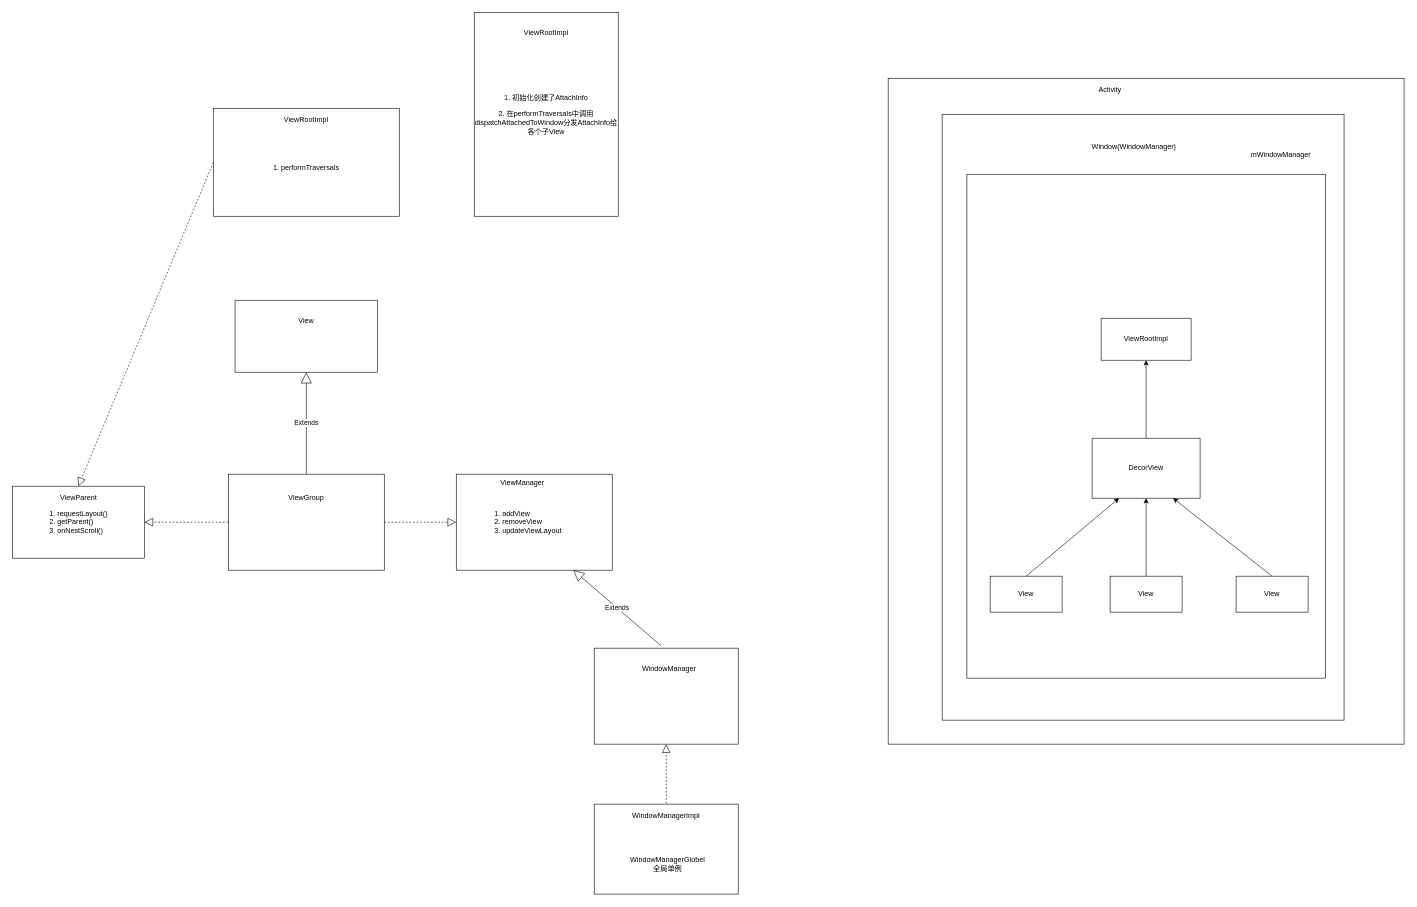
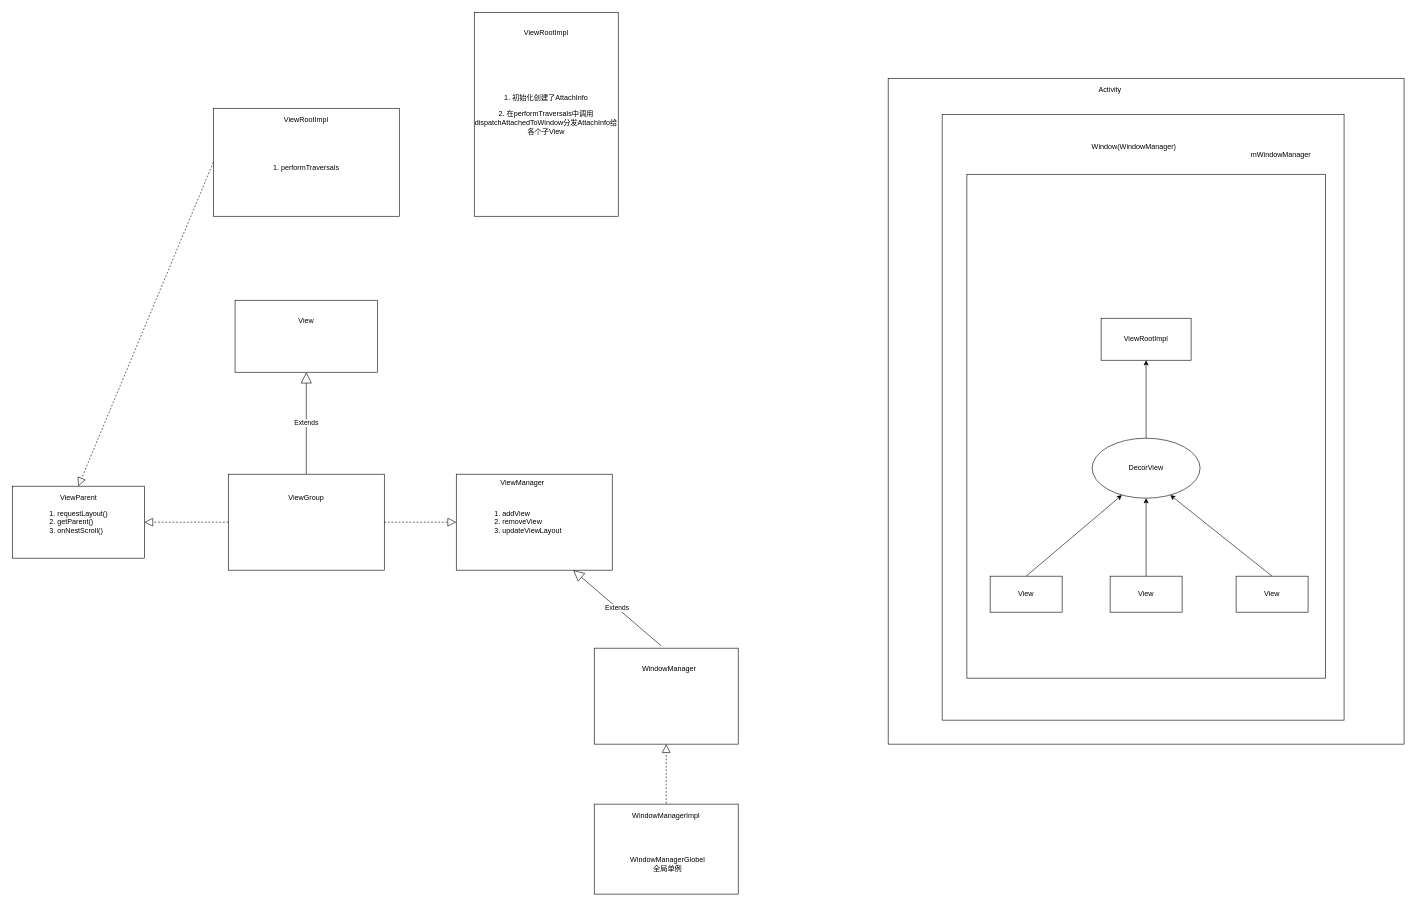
  <mxCell id="0" />
  <mxCell id="1" parent="0" />
  <mxCell id="2" value="" style="rounded=0;whiteSpace=wrap;html=1;" vertex="1" parent="1"><mxGeometry x="1480" y="130" width="860" height="1110" as="geometry" /></mxCell>
  <mxCell id="3" value="" style="rounded=0;whiteSpace=wrap;html=1;" vertex="1" parent="1"><mxGeometry x="1570" y="190" width="670" height="1010" as="geometry" /></mxCell>
  <mxCell id="4" value="" style="rounded=0;whiteSpace=wrap;html=1;" vertex="1" parent="1"><mxGeometry x="1611.25" y="290" width="597.5" height="840" as="geometry" /></mxCell>
  <mxCell id="5" value="" style="whiteSpace=wrap;html=1;" vertex="1" parent="1"><mxGeometry x="391.25" y="500" width="237.5" height="120" as="geometry" /></mxCell>
  <mxCell id="6" value="View" style="text;html=1;strokeColor=none;fillColor=none;align=center;verticalAlign=middle;whiteSpace=wrap;rounded=0;" vertex="1" parent="1"><mxGeometry x="440" y="510" width="140" height="50" as="geometry" /></mxCell>
  <mxCell id="7" value="" style="whiteSpace=wrap;html=1;" vertex="1" parent="1"><mxGeometry x="380" y="790" width="260" height="160" as="geometry" /></mxCell>
  <mxCell id="8" value="ViewGroup" style="text;html=1;strokeColor=none;fillColor=none;align=center;verticalAlign=middle;whiteSpace=wrap;rounded=0;" vertex="1" parent="1"><mxGeometry x="460" y="810" width="100" height="40" as="geometry" /></mxCell>
  <mxCell id="9" value="Extends" style="endArrow=block;endSize=16;endFill=0;html=1;exitX=0.5;exitY=0;exitDx=0;exitDy=0;entryX=0.5;entryY=1;entryDx=0;entryDy=0;" edge="1" parent="1" source="7" target="5"><mxGeometry width="160" relative="1" as="geometry"><mxPoint x="500" y="720" as="sourcePoint" /><mxPoint x="660" y="720" as="targetPoint" /></mxGeometry></mxCell>
  <mxCell id="10" value="" style="rounded=0;whiteSpace=wrap;html=1;" vertex="1" parent="1"><mxGeometry x="20" y="810" width="220" height="120" as="geometry" /></mxCell>
  <mxCell id="11" value="ViewParent" style="text;html=1;strokeColor=none;fillColor=none;align=center;verticalAlign=middle;whiteSpace=wrap;rounded=0;" vertex="1" parent="1"><mxGeometry x="82.5" y="810" width="95" height="40" as="geometry" /></mxCell>
  <mxCell id="12" value="" style="rounded=0;whiteSpace=wrap;html=1;" vertex="1" parent="1"><mxGeometry x="760" y="790" width="260" height="160" as="geometry" /></mxCell>
  <mxCell id="13" value="ViewManager" style="text;html=1;strokeColor=none;fillColor=none;align=center;verticalAlign=middle;whiteSpace=wrap;rounded=0;" vertex="1" parent="1"><mxGeometry x="821.5" y="790" width="97" height="30" as="geometry" /></mxCell>
  <mxCell id="14" value="" style="endArrow=block;dashed=1;endFill=0;endSize=12;html=1;exitX=1;exitY=0.5;exitDx=0;exitDy=0;" edge="1" parent="1" source="7" target="12"><mxGeometry width="160" relative="1" as="geometry"><mxPoint x="660" y="860" as="sourcePoint" /><mxPoint x="820" y="860" as="targetPoint" /></mxGeometry></mxCell>
  <mxCell id="15" value="" style="endArrow=block;dashed=1;endFill=0;endSize=12;html=1;exitX=0;exitY=0.5;exitDx=0;exitDy=0;entryX=1;entryY=0.5;entryDx=0;entryDy=0;" edge="1" parent="1" source="7" target="10"><mxGeometry width="160" relative="1" as="geometry"><mxPoint x="680" y="730" as="sourcePoint" /><mxPoint x="840" y="730" as="targetPoint" /></mxGeometry></mxCell>
  <mxCell id="16" value="1. addView&lt;br&gt;2. removeView&lt;br&gt;3. updateViewLayout" style="text;html=1;strokeColor=none;fillColor=none;align=left;verticalAlign=middle;whiteSpace=wrap;rounded=0;" vertex="1" parent="1"><mxGeometry x="821.5" y="840" width="150" height="60" as="geometry" /></mxCell>
  <mxCell id="17" value="" style="rounded=0;whiteSpace=wrap;html=1;" vertex="1" parent="1"><mxGeometry x="355" y="180" width="310" height="180" as="geometry" /></mxCell>
  <mxCell id="18" value="ViewRootImpl" style="text;html=1;strokeColor=none;fillColor=none;align=center;verticalAlign=middle;whiteSpace=wrap;rounded=0;" vertex="1" parent="1"><mxGeometry x="455" y="180" width="110" height="40" as="geometry" /></mxCell>
  <mxCell id="19" value="" style="endArrow=block;dashed=1;endFill=0;endSize=12;html=1;exitX=0;exitY=0.5;exitDx=0;exitDy=0;entryX=0.5;entryY=0;entryDx=0;entryDy=0;" edge="1" parent="1" source="17" target="11"><mxGeometry width="160" relative="1" as="geometry"><mxPoint x="170" y="270" as="sourcePoint" /><mxPoint x="330" y="270" as="targetPoint" /></mxGeometry></mxCell>
  <mxCell id="20" value="1. requestLayout()&lt;br&gt;2. getParent()&lt;br&gt;3. onNestScroll()" style="text;html=1;strokeColor=none;fillColor=none;align=left;verticalAlign=middle;whiteSpace=wrap;rounded=0;" vertex="1" parent="1"><mxGeometry x="80" y="840" width="130" height="60" as="geometry" /></mxCell>
  <mxCell id="21" value="1. performTraversals" style="text;html=1;strokeColor=none;fillColor=none;align=center;verticalAlign=middle;whiteSpace=wrap;rounded=0;" vertex="1" parent="1"><mxGeometry x="415" y="220" width="190" height="120" as="geometry" /></mxCell>
  <mxCell id="22" value="1. 初始化创建了AttachInfo&lt;br&gt;&lt;br&gt;2. 在performTraversals中调用dispatchAttachedToWindow分发AttachInfo给各个子View" style="rounded=0;whiteSpace=wrap;html=1;" vertex="1" parent="1"><mxGeometry x="790" y="20" width="240" height="340" as="geometry" /></mxCell>
  <mxCell id="23" value="ViewRootImpl" style="text;html=1;strokeColor=none;fillColor=none;align=center;verticalAlign=middle;whiteSpace=wrap;rounded=0;" vertex="1" parent="1"><mxGeometry x="865" y="30" width="90" height="50" as="geometry" /></mxCell>
  <mxCell id="24" value="" style="rounded=0;whiteSpace=wrap;html=1;" vertex="1" parent="1"><mxGeometry x="990" y="1080" width="240" height="160" as="geometry" /></mxCell>
  <mxCell id="25" value="WindowManager" style="text;html=1;strokeColor=none;fillColor=none;align=center;verticalAlign=middle;whiteSpace=wrap;rounded=0;" vertex="1" parent="1"><mxGeometry x="1030" y="1100" width="170" height="30" as="geometry" /></mxCell>
  <mxCell id="26" value="Extends" style="endArrow=block;endSize=16;endFill=0;html=1;exitX=0.464;exitY=-0.025;exitDx=0;exitDy=0;exitPerimeter=0;entryX=0.75;entryY=1;entryDx=0;entryDy=0;" edge="1" parent="1" source="24" target="12"><mxGeometry width="160" relative="1" as="geometry"><mxPoint x="1080" y="1000" as="sourcePoint" /><mxPoint x="1240" y="1000" as="targetPoint" /></mxGeometry></mxCell>
  <mxCell id="27" value="" style="rounded=0;whiteSpace=wrap;html=1;" vertex="1" parent="1"><mxGeometry x="990" y="1340" width="240" height="150" as="geometry" /></mxCell>
  <mxCell id="28" value="WindowManagerImpl" style="text;html=1;strokeColor=none;fillColor=none;align=center;verticalAlign=middle;whiteSpace=wrap;rounded=0;" vertex="1" parent="1"><mxGeometry x="1055" y="1340" width="110" height="40" as="geometry" /></mxCell>
  <mxCell id="29" value="" style="endArrow=block;dashed=1;endFill=0;endSize=12;html=1;entryX=0.5;entryY=1;entryDx=0;entryDy=0;" edge="1" parent="1" target="24"><mxGeometry width="160" relative="1" as="geometry"><mxPoint x="1110" y="1339" as="sourcePoint" /><mxPoint x="1290" y="1290" as="targetPoint" /></mxGeometry></mxCell>
  <mxCell id="30" value="WindowManagerGlobel 全局单例" style="text;html=1;strokeColor=none;fillColor=none;align=center;verticalAlign=middle;whiteSpace=wrap;rounded=0;" vertex="1" parent="1"><mxGeometry x="1055" y="1420" width="115" height="40" as="geometry" /></mxCell>
- <mxCell id="31" value="DecorView" style="rounded=0;whiteSpace=wrap;html=1;" vertex="1" parent="1"><mxGeometry x="1820" y="730" width="180" height="100" as="geometry" /></mxCell>
+ <mxCell id="31" value="DecorView" style="ellipse;whiteSpace=wrap;html=1;" vertex="1" parent="1"><mxGeometry x="1820" y="730" width="180" height="100" as="geometry" /></mxCell>
  <mxCell id="32" value="View" style="whiteSpace=wrap;html=1;" vertex="1" parent="1"><mxGeometry x="1850" y="960" width="120" height="60" as="geometry" /></mxCell>
  <mxCell id="33" value="View" style="whiteSpace=wrap;html=1;" vertex="1" parent="1"><mxGeometry x="2060" y="960" width="120" height="60" as="geometry" /></mxCell>
  <mxCell id="34" value="" style="endArrow=classic;html=1;entryX=0.5;entryY=1;entryDx=0;entryDy=0;exitX=0.5;exitY=0;exitDx=0;exitDy=0;" edge="1" parent="1" source="32" target="31"><mxGeometry width="50" height="50" relative="1" as="geometry"><mxPoint x="1770" y="950" as="sourcePoint" /><mxPoint x="1820" y="900" as="targetPoint" /></mxGeometry></mxCell>
  <mxCell id="35" value="" style="endArrow=classic;html=1;exitX=0.5;exitY=0;exitDx=0;exitDy=0;entryX=0.75;entryY=1;entryDx=0;entryDy=0;" edge="1" parent="1" source="33" target="31"><mxGeometry width="50" height="50" relative="1" as="geometry"><mxPoint x="1980" y="1130" as="sourcePoint" /><mxPoint x="2030" y="1080" as="targetPoint" /></mxGeometry></mxCell>
  <mxCell id="36" value="View" style="whiteSpace=wrap;html=1;" vertex="1" parent="1"><mxGeometry x="1650" y="960" width="120" height="60" as="geometry" /></mxCell>
  <mxCell id="37" value="" style="endArrow=classic;html=1;exitX=0.5;exitY=0;exitDx=0;exitDy=0;entryX=0.25;entryY=1;entryDx=0;entryDy=0;" edge="1" parent="1" source="36" target="31"><mxGeometry width="50" height="50" relative="1" as="geometry"><mxPoint x="1780" y="950" as="sourcePoint" /><mxPoint x="1830" y="900" as="targetPoint" /></mxGeometry></mxCell>
  <mxCell id="38" value="ViewRootImpl" style="rounded=0;whiteSpace=wrap;html=1;" vertex="1" parent="1"><mxGeometry x="1835" y="530" width="150" height="70" as="geometry" /></mxCell>
  <mxCell id="39" value="" style="endArrow=classic;html=1;exitX=0.5;exitY=0;exitDx=0;exitDy=0;entryX=0.5;entryY=1;entryDx=0;entryDy=0;" edge="1" parent="1" source="31" target="38"><mxGeometry width="50" height="50" relative="1" as="geometry"><mxPoint x="2010" y="710" as="sourcePoint" /><mxPoint x="2060" y="660" as="targetPoint" /></mxGeometry></mxCell>
  <mxCell id="40" value="Activity" style="text;html=1;strokeColor=none;fillColor=none;align=center;verticalAlign=middle;whiteSpace=wrap;rounded=0;" vertex="1" parent="1"><mxGeometry x="1775" y="140" width="150" height="20" as="geometry" /></mxCell>
  <mxCell id="41" value="Window(WindowManager)" style="text;html=1;strokeColor=none;fillColor=none;align=center;verticalAlign=middle;whiteSpace=wrap;rounded=0;" vertex="1" parent="1"><mxGeometry x="1810" y="230" width="160" height="30" as="geometry" /></mxCell>
  <mxCell id="42" value="mWindowManager" style="text;html=1;strokeColor=none;fillColor=none;align=center;verticalAlign=middle;whiteSpace=wrap;rounded=0;" vertex="1" parent="1"><mxGeometry x="2060" y="235" width="150" height="45" as="geometry" /></mxCell>
